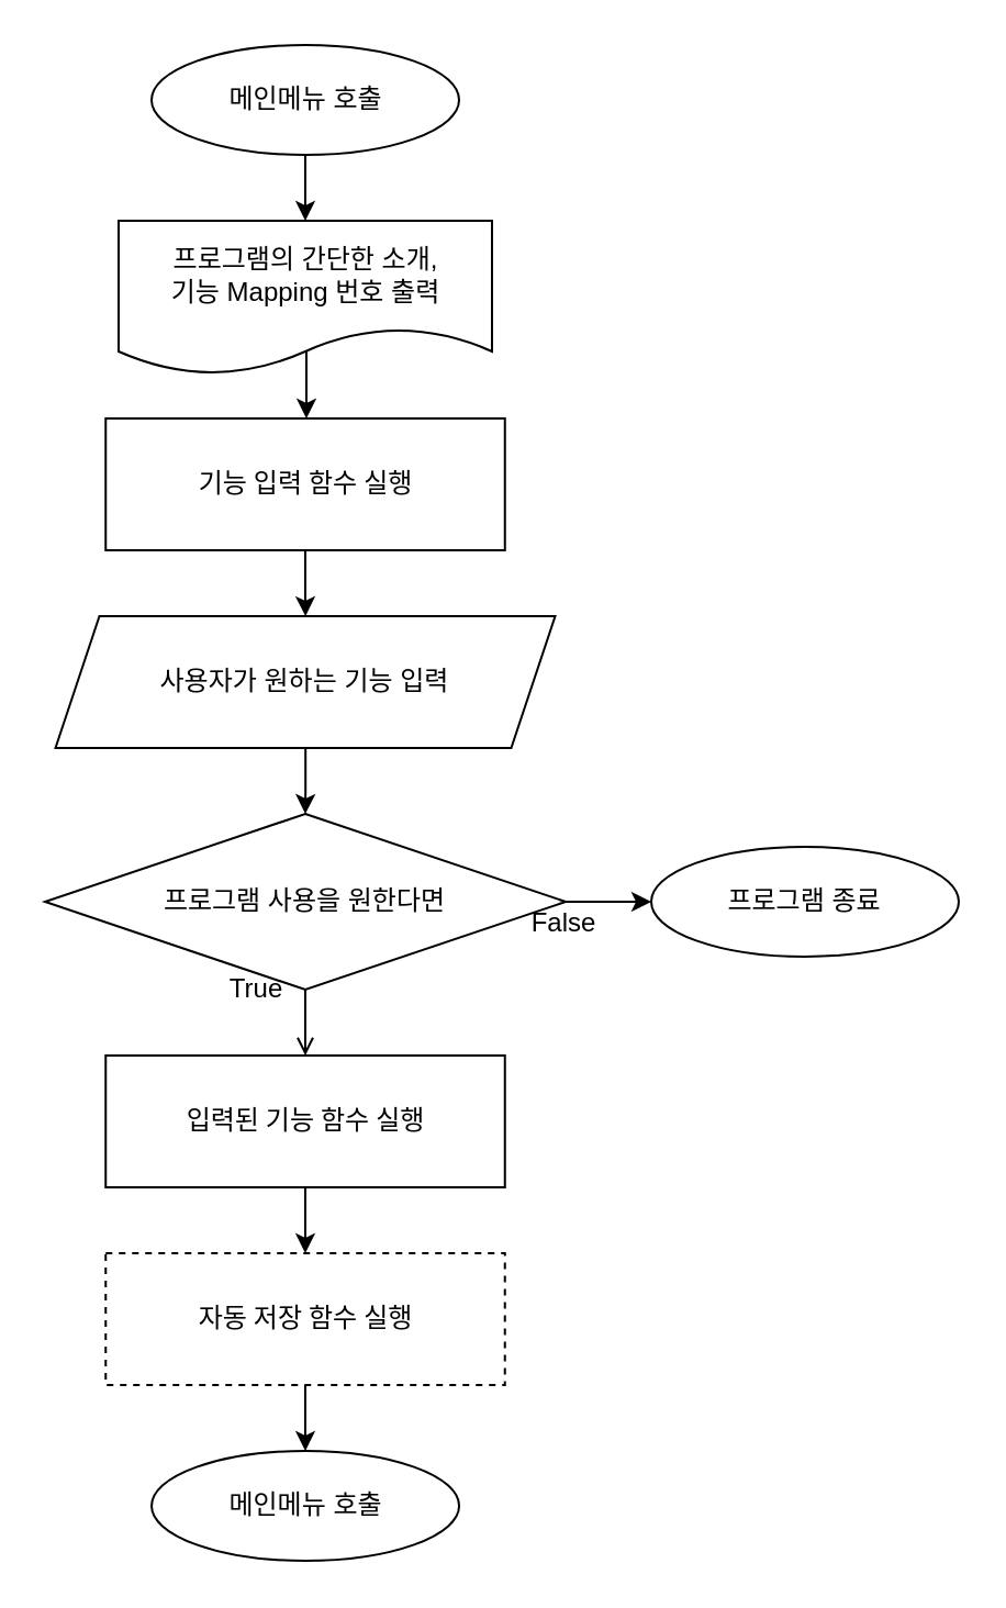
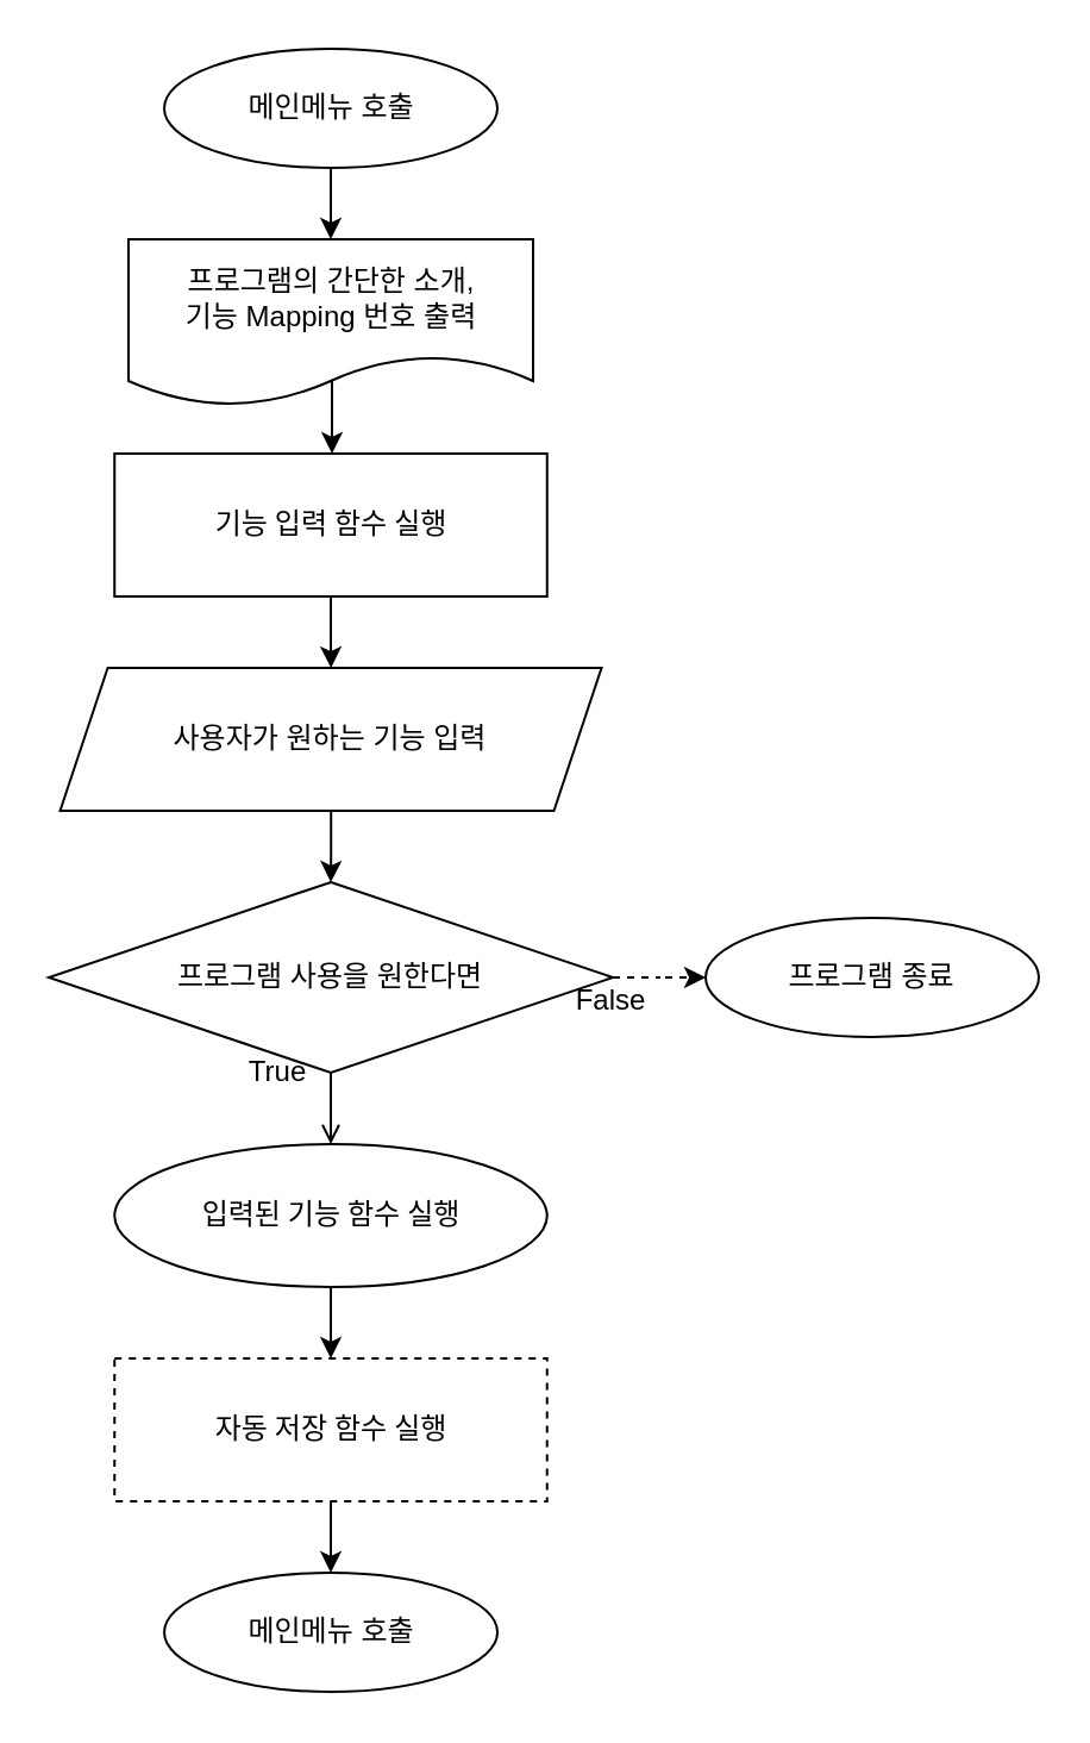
  <mxCell id="0" />
  <mxCell id="1" parent="0" />
  <mxCell id="2" style="edgeStyle=orthogonalEdgeStyle;rounded=0;orthogonalLoop=1;jettySize=auto;html=1;exitX=0.5;exitY=1;exitDx=0;exitDy=0;entryX=0.5;entryY=0;entryDx=0;entryDy=0;" parent="1" source="3" target="5" edge="1"><mxGeometry relative="1" as="geometry" /></mxCell>
  <mxCell id="3" value="메인메뉴 호출" style="ellipse;whiteSpace=wrap;html=1;" parent="1" vertex="1"><mxGeometry x="68.5" y="20" width="140" height="50" as="geometry" /></mxCell>
  <mxCell id="4" style="edgeStyle=orthogonalEdgeStyle;rounded=0;orthogonalLoop=1;jettySize=auto;html=1;exitX=0.503;exitY=0.84;exitDx=0;exitDy=0;exitPerimeter=0;" parent="1" edge="1"><mxGeometry relative="1" as="geometry"><mxPoint x="137.01" y="158.8" as="sourcePoint" /><mxPoint x="139" y="190" as="targetPoint" /><Array as="points"><mxPoint x="139" y="159" /></Array></mxGeometry></mxCell>
  <mxCell id="5" value="프로그램의 간단한 소개, &lt;br&gt;기능 Mapping 번호 출력" style="shape=document;whiteSpace=wrap;html=1;boundedLbl=1;" parent="1" vertex="1"><mxGeometry x="53.5" y="100" width="170" height="70" as="geometry" /></mxCell>
  <mxCell id="6" value="" style="edgeStyle=orthogonalEdgeStyle;rounded=0;orthogonalLoop=1;jettySize=auto;html=1;" edge="1" parent="1" source="7" target="11"><mxGeometry relative="1" as="geometry" /></mxCell>
  <mxCell id="7" value="기능 입력 함수 실행" style="rounded=0;whiteSpace=wrap;html=1;labelBackgroundColor=none;fontFamily=나눔스퀘어라운드 Bold;" vertex="1" parent="1"><mxGeometry x="47.63" y="190" width="181.75" height="60" as="geometry" /></mxCell>
  <mxCell id="8" value="" style="edgeStyle=orthogonalEdgeStyle;rounded=0;orthogonalLoop=1;jettySize=auto;html=1;" edge="1" parent="1" source="9" target="13"><mxGeometry relative="1" as="geometry" /></mxCell>
- <mxCell id="9" value="입력된 기능 함수 실행" style="rounded=0;whiteSpace=wrap;html=1;labelBackgroundColor=none;fontFamily=나눔스퀘어라운드 Bold;" vertex="1" parent="1"><mxGeometry x="47.63" y="480" width="181.75" height="60" as="geometry" /></mxCell>
+ <mxCell id="9" value="입력된 기능 함수 실행" style="ellipse;whiteSpace=wrap;html=1;labelBackgroundColor=none;fontFamily=나눔스퀘어라운드 Bold;" vertex="1" parent="1"><mxGeometry x="47.63" y="480" width="181.75" height="60" as="geometry" /></mxCell>
  <mxCell id="10" style="edgeStyle=orthogonalEdgeStyle;rounded=0;orthogonalLoop=1;jettySize=auto;html=1;entryX=0.5;entryY=0;entryDx=0;entryDy=0;" edge="1" parent="1" source="11" target="17"><mxGeometry relative="1" as="geometry" /></mxCell>
  <mxCell id="11" value="사용자가 원하는 기능 입력" style="shape=parallelogram;perimeter=parallelogramPerimeter;whiteSpace=wrap;html=1;fixedSize=1;" vertex="1" parent="1"><mxGeometry x="24.76" y="280" width="227.49" height="60" as="geometry" /></mxCell>
  <mxCell id="12" value="" style="edgeStyle=orthogonalEdgeStyle;rounded=0;orthogonalLoop=1;jettySize=auto;html=1;" edge="1" parent="1" source="13"><mxGeometry relative="1" as="geometry"><mxPoint x="138.51" y="660" as="targetPoint" /></mxGeometry></mxCell>
  <mxCell id="13" value="자동 저장 함수 실행" style="rounded=0;whiteSpace=wrap;html=1;labelBackgroundColor=none;fontFamily=나눔스퀘어라운드 Bold;dashed=1;" vertex="1" parent="1"><mxGeometry x="47.63" y="570" width="181.75" height="60" as="geometry" /></mxCell>
  <mxCell id="14" value="메인메뉴 호출" style="ellipse;whiteSpace=wrap;html=1;" vertex="1" parent="1"><mxGeometry x="68.52" y="660" width="140" height="50" as="geometry" /></mxCell>
  <mxCell id="15" value="" style="edgeStyle=orthogonalEdgeStyle;rounded=0;orthogonalLoop=1;jettySize=auto;html=1;endArrow=open;" edge="1" parent="1" source="17" target="9"><mxGeometry relative="1" as="geometry" /></mxCell>
- <mxCell id="16" style="edgeStyle=orthogonalEdgeStyle;rounded=0;orthogonalLoop=1;jettySize=auto;html=1;" edge="1" parent="1" source="17" target="20"><mxGeometry relative="1" as="geometry" /></mxCell>
+ <mxCell id="16" style="edgeStyle=orthogonalEdgeStyle;rounded=0;orthogonalLoop=1;jettySize=auto;html=1;dashed=1;" edge="1" parent="1" source="17" target="20"><mxGeometry relative="1" as="geometry" /></mxCell>
  <mxCell id="17" value="프로그램 사용을 원한다면" style="rhombus;whiteSpace=wrap;html=1;" vertex="1" parent="1"><mxGeometry x="20" y="370" width="237" height="80" as="geometry" /></mxCell>
  <mxCell id="18" value="True" style="text;html=1;align=center;verticalAlign=middle;resizable=0;points=[];autosize=1;" vertex="1" parent="1"><mxGeometry x="96" y="440" width="40" height="20" as="geometry" /></mxCell>
  <mxCell id="19" value="False" style="text;html=1;align=center;verticalAlign=middle;resizable=0;points=[];autosize=1;" vertex="1" parent="1"><mxGeometry x="236" y="410" width="40" height="20" as="geometry" /></mxCell>
  <mxCell id="20" value="프로그램 종료" style="ellipse;whiteSpace=wrap;html=1;" vertex="1" parent="1"><mxGeometry x="296" y="385" width="140" height="50" as="geometry" /></mxCell>
